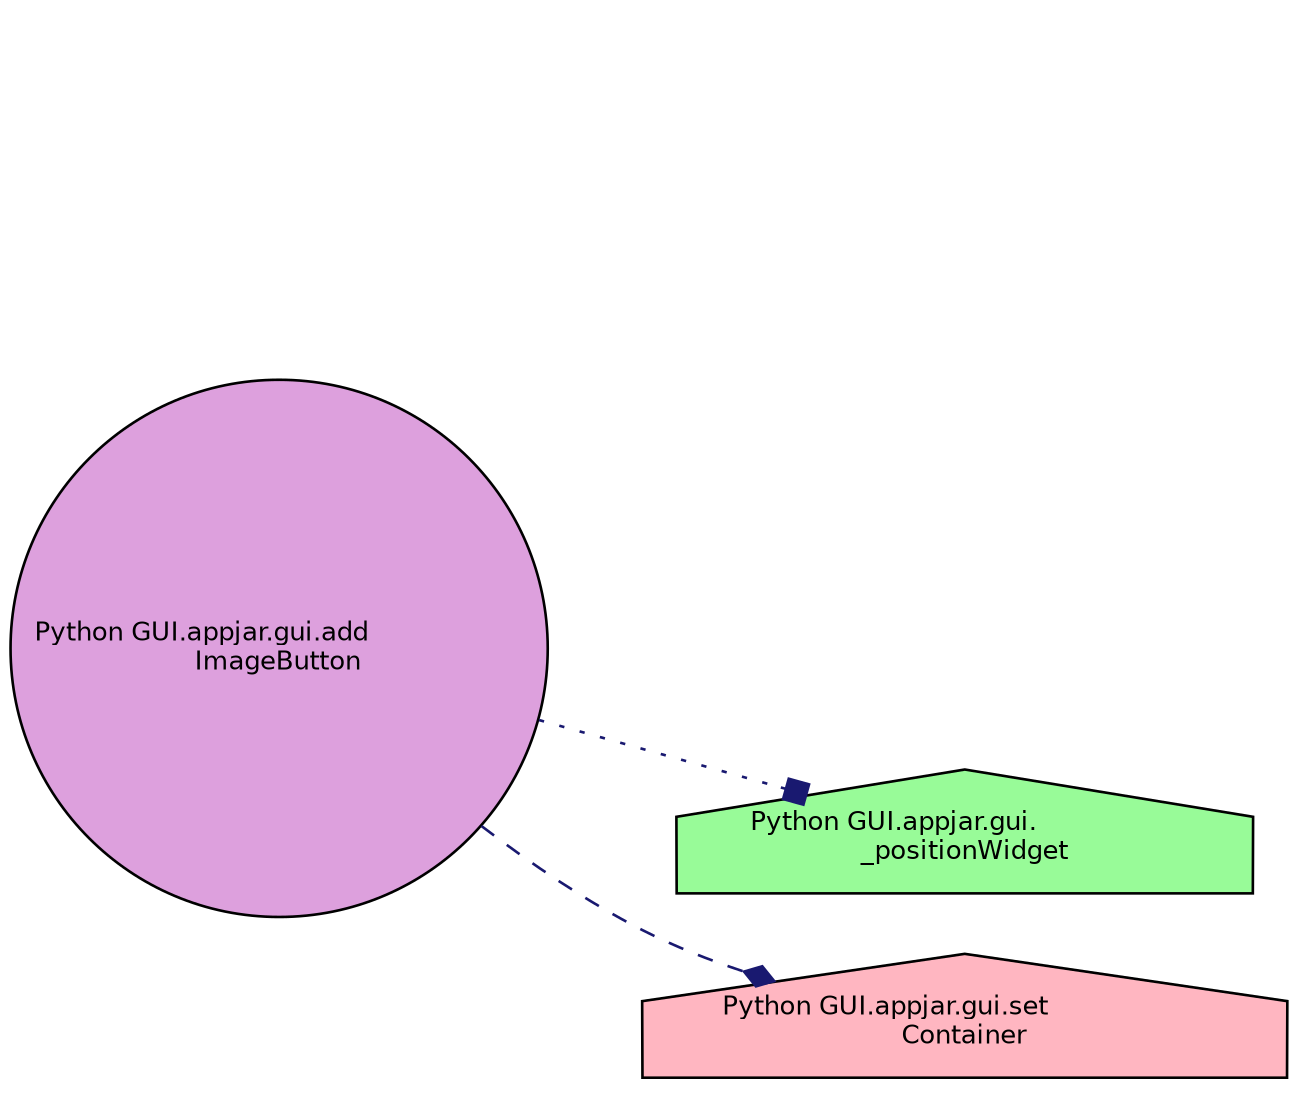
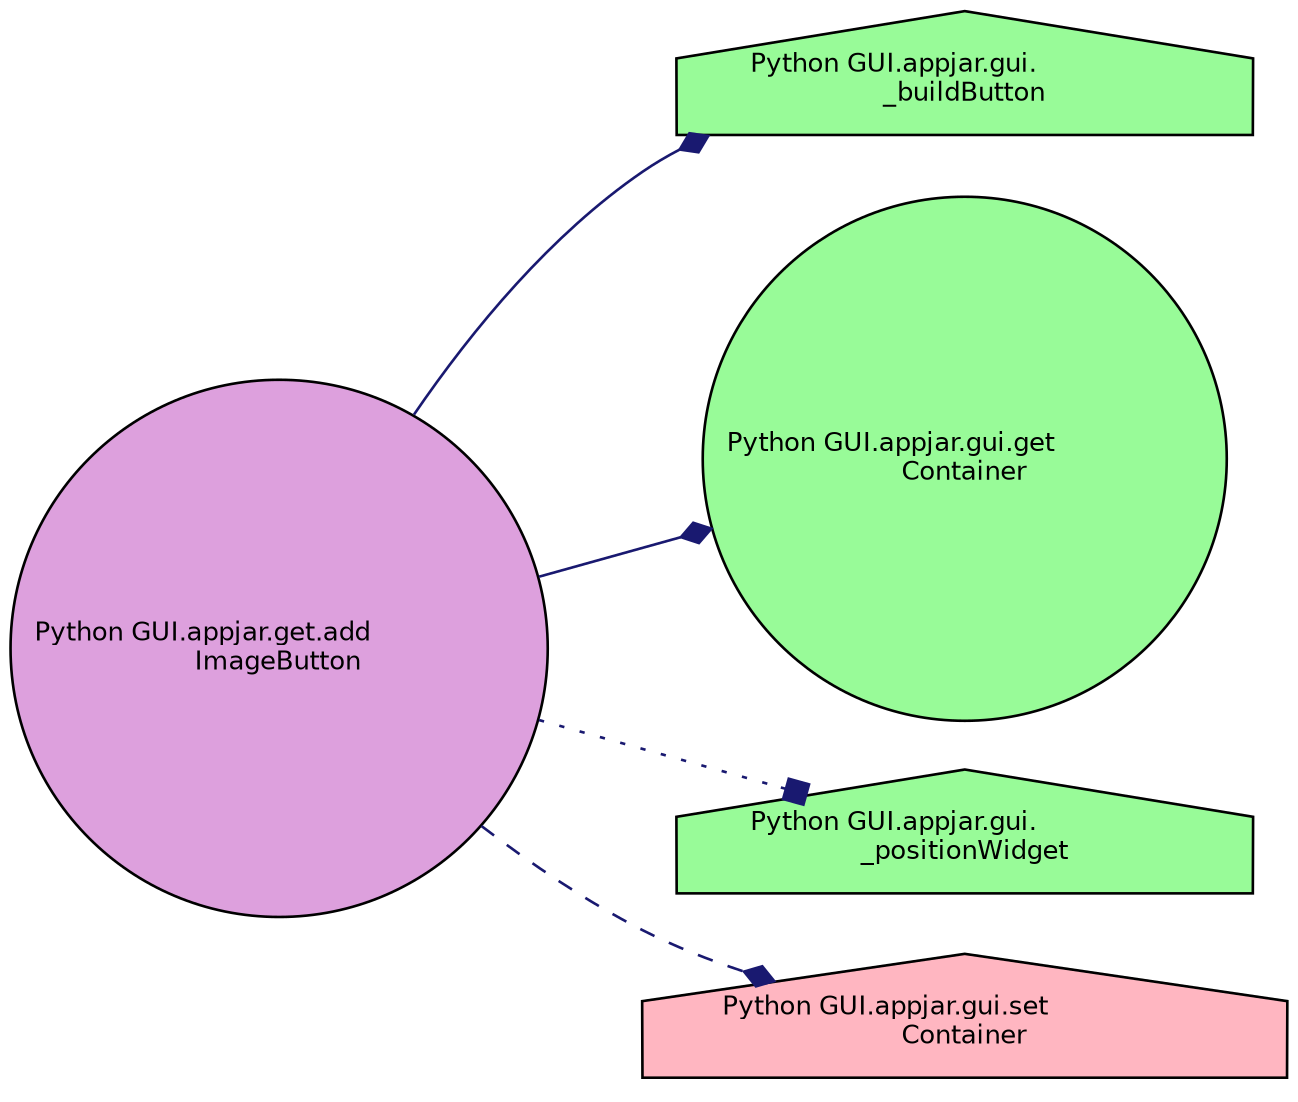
  digraph {
    rankdir=LR
    node [color=black fillcolor=palegreen fontname=Helvetica fontsize=10 shape=house style=filled]
    edge [arrowhead=diamond color=midnightblue fontname=Helvetica fontsize=10 labelfontname=Helvetica labelfontsize=10 style=solid]
-   n1 [fillcolor=plum fontcolor=black height=0.2 label="Python GUI.appjar.gui.add\lImageButton" shape=circle width=0.4]
+   n1 [fillcolor=plum fontcolor=black height=0.2 label="Python GUI.appjar.get.add\lImageButton" shape=circle width=0.4]
+   n2 [height=0.2 label="Python GUI.appjar.gui.\l_buildButton" width=0.4]
+   n3 [height=0.2 label="Python GUI.appjar.gui.get\lContainer" shape=circle width=0.4]
    n4 [height=0.2 label="Python GUI.appjar.gui.\l_positionWidget" width=0.4]
    n5 [fillcolor=lightpink height=0.2 label="Python GUI.appjar.gui.set\lContainer" width=0.4]
+   n1 -> n2
+   n1 -> n3
    n1 -> n4 [arrowhead=box style=dotted]
    n1 -> n5 [style=dashed]
  }
